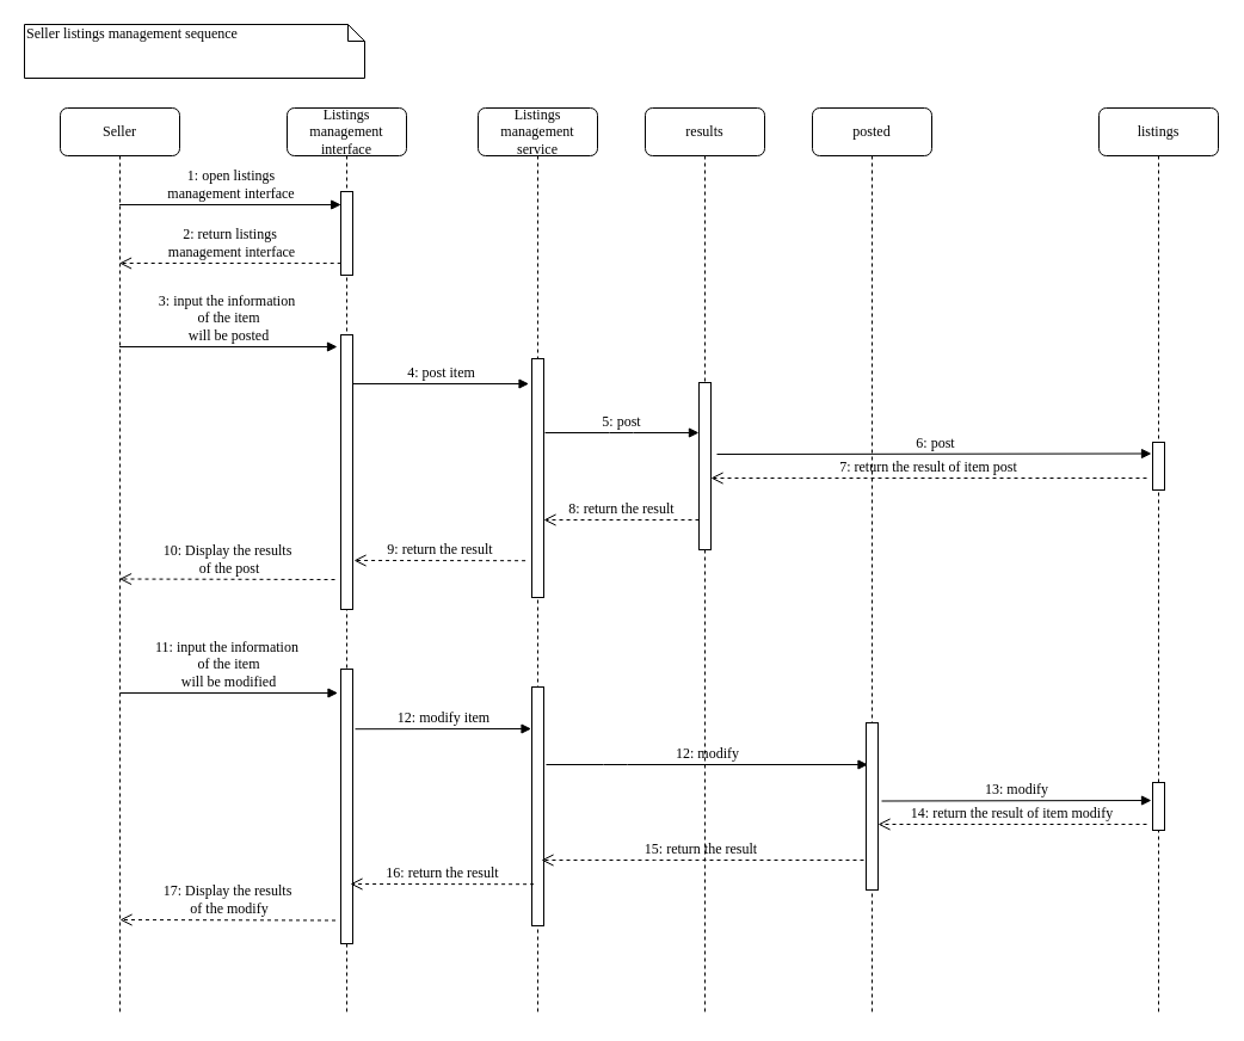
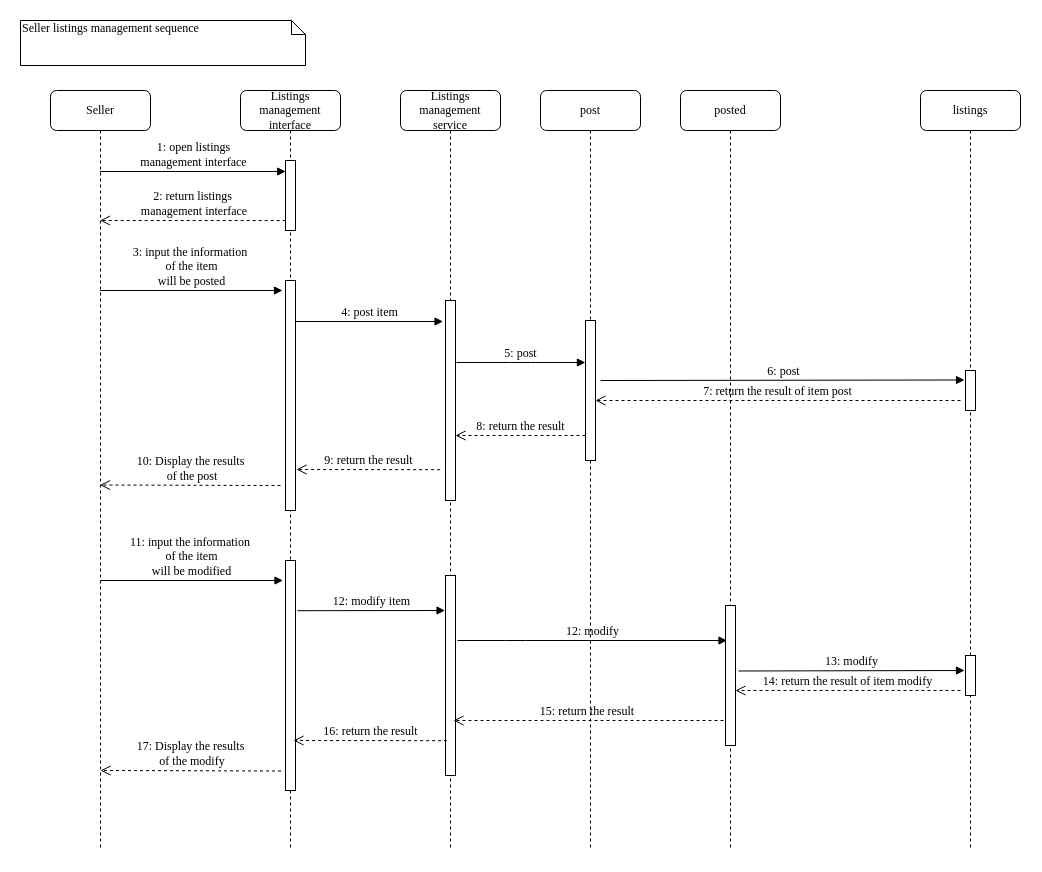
  <mxCell id="0" />
  <mxCell id="1" parent="0" />
  <mxCell id="2" value="Listings management interface" style="shape=umlLifeline;perimeter=lifelinePerimeter;whiteSpace=wrap;html=1;container=1;collapsible=0;recursiveResize=0;outlineConnect=0;rounded=1;shadow=0;comic=0;labelBackgroundColor=none;strokeWidth=1;fontFamily=Verdana;fontSize=12;align=center;" parent="1" vertex="1"><mxGeometry x="240" y="90" width="100" height="760" as="geometry" /></mxCell>
  <mxCell id="3" value="" style="html=1;points=[];perimeter=orthogonalPerimeter;rounded=0;shadow=0;comic=0;labelBackgroundColor=none;strokeWidth=1;fontFamily=Verdana;fontSize=12;align=center;" parent="2" vertex="1"><mxGeometry x="45" y="70" width="10" height="70" as="geometry" /></mxCell>
  <mxCell id="4" value="" style="html=1;points=[];perimeter=orthogonalPerimeter;rounded=0;shadow=0;comic=0;labelBackgroundColor=none;strokeWidth=1;fontFamily=Verdana;fontSize=12;align=center;" parent="2" vertex="1"><mxGeometry x="45" y="190" width="10" height="230" as="geometry" /></mxCell>
  <mxCell id="5" value="" style="html=1;points=[];perimeter=orthogonalPerimeter;rounded=0;shadow=0;comic=0;labelBackgroundColor=none;strokeWidth=1;fontFamily=Verdana;fontSize=12;align=center;" vertex="1" parent="2"><mxGeometry x="45" y="470" width="10" height="230" as="geometry" /></mxCell>
  <mxCell id="6" value="Listings management service" style="shape=umlLifeline;perimeter=lifelinePerimeter;whiteSpace=wrap;html=1;container=1;collapsible=0;recursiveResize=0;outlineConnect=0;rounded=1;shadow=0;comic=0;labelBackgroundColor=none;strokeWidth=1;fontFamily=Verdana;fontSize=12;align=center;" parent="1" vertex="1"><mxGeometry x="400" y="90" width="100" height="760" as="geometry" /></mxCell>
  <mxCell id="7" value="" style="html=1;points=[];perimeter=orthogonalPerimeter;rounded=0;shadow=0;comic=0;labelBackgroundColor=none;strokeWidth=1;fontFamily=Verdana;fontSize=12;align=center;" parent="6" vertex="1"><mxGeometry x="45" y="210" width="10" height="200" as="geometry" /></mxCell>
  <mxCell id="8" value="" style="html=1;points=[];perimeter=orthogonalPerimeter;rounded=0;shadow=0;comic=0;labelBackgroundColor=none;strokeWidth=1;fontFamily=Verdana;fontSize=12;align=center;" vertex="1" parent="6"><mxGeometry x="45" y="485" width="10" height="200" as="geometry" /></mxCell>
- <mxCell id="9" value="results" style="shape=umlLifeline;perimeter=lifelinePerimeter;whiteSpace=wrap;html=1;container=1;collapsible=0;recursiveResize=0;outlineConnect=0;rounded=1;shadow=0;comic=0;labelBackgroundColor=none;strokeWidth=1;fontFamily=Verdana;fontSize=12;align=center;" parent="1" vertex="1"><mxGeometry x="540" y="90" width="100" height="760" as="geometry" /></mxCell>
+ <mxCell id="9" value="post" style="shape=umlLifeline;perimeter=lifelinePerimeter;whiteSpace=wrap;html=1;container=1;collapsible=0;recursiveResize=0;outlineConnect=0;rounded=1;shadow=0;comic=0;labelBackgroundColor=none;strokeWidth=1;fontFamily=Verdana;fontSize=12;align=center;" parent="1" vertex="1"><mxGeometry x="540" y="90" width="100" height="760" as="geometry" /></mxCell>
  <mxCell id="10" value="" style="html=1;points=[];perimeter=orthogonalPerimeter;rounded=0;shadow=0;comic=0;labelBackgroundColor=none;strokeWidth=1;fontFamily=Verdana;fontSize=12;align=center;" parent="9" vertex="1"><mxGeometry x="45" y="230" width="10" height="140" as="geometry" /></mxCell>
  <mxCell id="11" value="posted" style="shape=umlLifeline;perimeter=lifelinePerimeter;whiteSpace=wrap;html=1;container=1;collapsible=0;recursiveResize=0;outlineConnect=0;rounded=1;shadow=0;comic=0;labelBackgroundColor=none;strokeWidth=1;fontFamily=Verdana;fontSize=12;align=center;" parent="1" vertex="1"><mxGeometry x="680" y="90" width="100" height="760" as="geometry" /></mxCell>
  <mxCell id="12" value="" style="html=1;points=[];perimeter=orthogonalPerimeter;rounded=0;shadow=0;comic=0;labelBackgroundColor=none;strokeWidth=1;fontFamily=Verdana;fontSize=12;align=center;" vertex="1" parent="11"><mxGeometry x="45" y="515" width="10" height="140" as="geometry" /></mxCell>
  <mxCell id="13" value="listings" style="shape=umlLifeline;perimeter=lifelinePerimeter;whiteSpace=wrap;html=1;container=1;collapsible=0;recursiveResize=0;outlineConnect=0;rounded=1;shadow=0;comic=0;labelBackgroundColor=none;strokeWidth=1;fontFamily=Verdana;fontSize=12;align=center;" parent="1" vertex="1"><mxGeometry x="920" y="90" width="100" height="760" as="geometry" /></mxCell>
  <mxCell id="14" value="" style="html=1;points=[];perimeter=orthogonalPerimeter;rounded=0;shadow=0;comic=0;labelBackgroundColor=none;strokeWidth=1;fontFamily=Verdana;fontSize=12;align=center;" parent="13" vertex="1"><mxGeometry x="45" y="280" width="10" height="40" as="geometry" /></mxCell>
  <mxCell id="15" value="" style="html=1;points=[];perimeter=orthogonalPerimeter;rounded=0;shadow=0;comic=0;labelBackgroundColor=none;strokeWidth=1;fontFamily=Verdana;fontSize=12;align=center;" vertex="1" parent="13"><mxGeometry x="45" y="565" width="10" height="40" as="geometry" /></mxCell>
  <mxCell id="16" value="Seller" style="shape=umlLifeline;perimeter=lifelinePerimeter;whiteSpace=wrap;html=1;container=1;collapsible=0;recursiveResize=0;outlineConnect=0;rounded=1;shadow=0;comic=0;labelBackgroundColor=none;strokeWidth=1;fontFamily=Verdana;fontSize=12;align=center;" parent="1" vertex="1"><mxGeometry x="50" y="90" width="100" height="760" as="geometry" /></mxCell>
  <mxCell id="17" value="5: post" style="html=1;verticalAlign=bottom;endArrow=block;labelBackgroundColor=none;fontFamily=Verdana;fontSize=12;edgeStyle=elbowEdgeStyle;elbow=vertical;entryX=-0.007;entryY=0.3;entryDx=0;entryDy=0;entryPerimeter=0;" parent="1" target="10" edge="1"><mxGeometry relative="1" as="geometry"><mxPoint x="456" y="362" as="sourcePoint" /><Array as="points"><mxPoint x="520" y="362" /></Array><mxPoint x="587" y="351" as="targetPoint" /></mxGeometry></mxCell>
  <mxCell id="18" value="4: post item" style="html=1;verticalAlign=bottom;endArrow=block;entryX=-0.247;entryY=0.104;labelBackgroundColor=none;fontFamily=Verdana;fontSize=12;edgeStyle=elbowEdgeStyle;elbow=vertical;entryDx=0;entryDy=0;entryPerimeter=0;" parent="1" source="4" target="7" edge="1"><mxGeometry relative="1" as="geometry"><mxPoint x="370" y="210" as="sourcePoint" /><Array as="points" /></mxGeometry></mxCell>
  <mxCell id="19" value="Seller listings management sequence" style="shape=note;whiteSpace=wrap;html=1;size=14;verticalAlign=top;align=left;spacingTop=-6;rounded=0;shadow=0;comic=0;labelBackgroundColor=none;strokeWidth=1;fontFamily=Verdana;fontSize=12" parent="1" vertex="1"><mxGeometry x="20" y="20" width="285" height="45" as="geometry" /></mxCell>
  <mxCell id="20" value="3: input the information&amp;nbsp;&lt;br&gt;of the item &lt;br&gt;will be posted" style="html=1;verticalAlign=bottom;endArrow=block;labelBackgroundColor=none;fontFamily=Verdana;fontSize=12;" edge="1" parent="1" source="16"><mxGeometry relative="1" as="geometry"><mxPoint x="155" y="280" as="sourcePoint" /><mxPoint x="282" y="290" as="targetPoint" /></mxGeometry></mxCell>
  <mxCell id="21" value="1: open listings&lt;br&gt;management interface" style="html=1;verticalAlign=bottom;endArrow=block;entryX=0.02;entryY=0.157;labelBackgroundColor=none;fontFamily=Verdana;fontSize=12;entryDx=0;entryDy=0;entryPerimeter=0;" edge="1" parent="1" source="16" target="3"><mxGeometry relative="1" as="geometry"><mxPoint x="150" y="170" as="sourcePoint" /><mxPoint x="280" y="170" as="targetPoint" /></mxGeometry></mxCell>
  <mxCell id="22" value="2: return l&lt;span&gt;istings&lt;br&gt;&amp;nbsp;management interface&lt;/span&gt;" style="html=1;verticalAlign=bottom;endArrow=open;dashed=1;endSize=8;labelBackgroundColor=none;fontFamily=Verdana;fontSize=12;edgeStyle=elbowEdgeStyle;elbow=vertical;exitX=0.02;exitY=0.858;exitDx=0;exitDy=0;exitPerimeter=0;" edge="1" parent="1" source="3" target="16"><mxGeometry relative="1" as="geometry"><mxPoint x="150" y="220" as="targetPoint" /><Array as="points"><mxPoint x="225" y="220" /><mxPoint x="255" y="220" /></Array><mxPoint x="280" y="220" as="sourcePoint" /></mxGeometry></mxCell>
  <mxCell id="23" value="8: return the result" style="html=1;verticalAlign=bottom;endArrow=open;dashed=1;endSize=8;labelBackgroundColor=none;fontFamily=Verdana;fontSize=12;edgeStyle=elbowEdgeStyle;elbow=vertical;" edge="1" parent="1"><mxGeometry relative="1" as="geometry"><mxPoint x="455" y="435" as="targetPoint" /><Array as="points"><mxPoint x="530" y="435" /><mxPoint x="560" y="435" /></Array><mxPoint x="585" y="435" as="sourcePoint" /></mxGeometry></mxCell>
  <mxCell id="24" value="9: return the result" style="html=1;verticalAlign=bottom;endArrow=open;dashed=1;endSize=8;labelBackgroundColor=none;fontFamily=Verdana;fontSize=12;edgeStyle=elbowEdgeStyle;elbow=vertical;exitX=-0.14;exitY=0.846;exitDx=0;exitDy=0;exitPerimeter=0;" edge="1" parent="1"><mxGeometry relative="1" as="geometry"><mxPoint x="296" y="469" as="targetPoint" /><Array as="points"><mxPoint x="450" y="469" /><mxPoint x="391" y="469" /></Array><mxPoint x="439.6" y="469.2" as="sourcePoint" /></mxGeometry></mxCell>
  <mxCell id="25" value="10: Display the results&lt;br&gt;&amp;nbsp;of the post" style="html=1;verticalAlign=bottom;endArrow=open;dashed=1;endSize=8;labelBackgroundColor=none;fontFamily=Verdana;fontSize=12;edgeStyle=elbowEdgeStyle;elbow=vertical;" edge="1" parent="1" target="16"><mxGeometry relative="1" as="geometry"><mxPoint x="110" y="484.5" as="targetPoint" /><Array as="points"><mxPoint x="185" y="484.5" /><mxPoint x="215" y="484.5" /></Array><mxPoint x="280" y="485" as="sourcePoint" /></mxGeometry></mxCell>
  <mxCell id="26" value="7: return the result of item post" style="html=1;verticalAlign=bottom;endArrow=open;dashed=1;endSize=8;labelBackgroundColor=none;fontFamily=Verdana;fontSize=12;edgeStyle=elbowEdgeStyle;elbow=vertical;" edge="1" parent="1"><mxGeometry relative="1" as="geometry"><mxPoint x="595" y="400" as="targetPoint" /><Array as="points"><mxPoint x="680" y="400" /><mxPoint x="710" y="400" /></Array><mxPoint x="960" y="400" as="sourcePoint" /></mxGeometry></mxCell>
  <mxCell id="27" value="6: post" style="html=1;verticalAlign=bottom;endArrow=block;labelBackgroundColor=none;fontFamily=Verdana;fontSize=12;edgeStyle=elbowEdgeStyle;elbow=vertical;" edge="1" parent="1"><mxGeometry relative="1" as="geometry"><mxPoint x="600" y="380" as="sourcePoint" /><Array as="points"><mxPoint x="654" y="379.5" /></Array><mxPoint x="964" y="380" as="targetPoint" /></mxGeometry></mxCell>
  <mxCell id="28" value="11: input the information&amp;nbsp;&lt;br&gt;of the item &lt;br&gt;will be modified" style="html=1;verticalAlign=bottom;endArrow=block;labelBackgroundColor=none;fontFamily=Verdana;fontSize=12;" edge="1" parent="1"><mxGeometry relative="1" as="geometry"><mxPoint x="100" y="580" as="sourcePoint" /><mxPoint x="282.5" y="580" as="targetPoint" /></mxGeometry></mxCell>
  <mxCell id="29" value="12: modify item" style="html=1;verticalAlign=bottom;endArrow=block;entryX=-0.247;entryY=0.104;labelBackgroundColor=none;fontFamily=Verdana;fontSize=12;edgeStyle=elbowEdgeStyle;elbow=vertical;entryDx=0;entryDy=0;entryPerimeter=0;" edge="1" parent="1"><mxGeometry relative="1" as="geometry"><mxPoint x="297" y="610.2" as="sourcePoint" /><mxPoint x="444.53" y="610" as="targetPoint" /><Array as="points" /></mxGeometry></mxCell>
  <mxCell id="30" value="12: modify" style="html=1;verticalAlign=bottom;endArrow=block;labelBackgroundColor=none;fontFamily=Verdana;fontSize=12;edgeStyle=elbowEdgeStyle;elbow=vertical;" edge="1" parent="1"><mxGeometry relative="1" as="geometry"><mxPoint x="457" y="640" as="sourcePoint" /><Array as="points"><mxPoint x="515" y="640" /></Array><mxPoint x="726.5" y="640" as="targetPoint" /></mxGeometry></mxCell>
  <mxCell id="31" value="13: modify" style="html=1;verticalAlign=bottom;endArrow=block;labelBackgroundColor=none;fontFamily=Verdana;fontSize=12;edgeStyle=elbowEdgeStyle;elbow=vertical;" edge="1" parent="1"><mxGeometry relative="1" as="geometry"><mxPoint x="738" y="670.5" as="sourcePoint" /><Array as="points" /><mxPoint x="964" y="670" as="targetPoint" /></mxGeometry></mxCell>
  <mxCell id="32" value="14: return the result of item modify" style="html=1;verticalAlign=bottom;endArrow=open;dashed=1;endSize=8;labelBackgroundColor=none;fontFamily=Verdana;fontSize=12;edgeStyle=elbowEdgeStyle;elbow=vertical;" edge="1" parent="1"><mxGeometry relative="1" as="geometry"><mxPoint x="735" y="690" as="targetPoint" /><Array as="points"><mxPoint x="820" y="690" /><mxPoint x="850" y="690" /></Array><mxPoint x="960" y="690" as="sourcePoint" /></mxGeometry></mxCell>
  <mxCell id="33" value="15: return the result&amp;nbsp;" style="html=1;verticalAlign=bottom;endArrow=open;dashed=1;endSize=8;labelBackgroundColor=none;fontFamily=Verdana;fontSize=12;edgeStyle=elbowEdgeStyle;elbow=vertical;" edge="1" parent="1"><mxGeometry relative="1" as="geometry"><mxPoint x="453" y="720" as="targetPoint" /><Array as="points"><mxPoint x="538" y="720" /><mxPoint x="568" y="720" /></Array><mxPoint x="723" y="720" as="sourcePoint" /></mxGeometry></mxCell>
  <mxCell id="34" value="16: return the result" style="html=1;verticalAlign=bottom;endArrow=open;dashed=1;endSize=8;labelBackgroundColor=none;fontFamily=Verdana;fontSize=12;edgeStyle=elbowEdgeStyle;elbow=vertical;exitX=-0.14;exitY=0.846;exitDx=0;exitDy=0;exitPerimeter=0;" edge="1" parent="1"><mxGeometry relative="1" as="geometry"><mxPoint x="293" y="740" as="targetPoint" /><Array as="points"><mxPoint x="457" y="740" /><mxPoint x="398" y="740" /></Array><mxPoint x="446.6" y="740.2" as="sourcePoint" /></mxGeometry></mxCell>
  <mxCell id="35" value="17: Display the results&lt;br&gt;&amp;nbsp;of the modify" style="html=1;verticalAlign=bottom;endArrow=open;dashed=1;endSize=8;labelBackgroundColor=none;fontFamily=Verdana;fontSize=12;edgeStyle=elbowEdgeStyle;elbow=vertical;" edge="1" parent="1"><mxGeometry relative="1" as="geometry"><mxPoint x="100" y="770" as="targetPoint" /><Array as="points"><mxPoint x="185.5" y="770" /><mxPoint x="215.5" y="770" /></Array><mxPoint x="280.5" y="770.5" as="sourcePoint" /></mxGeometry></mxCell>
